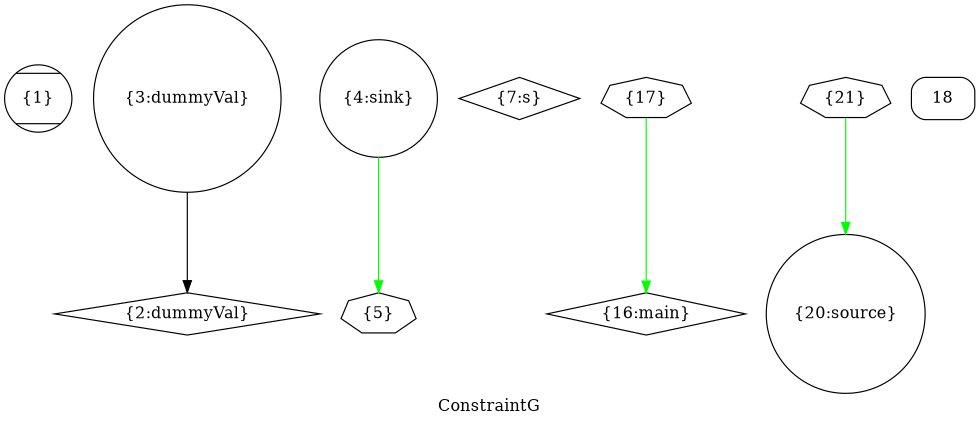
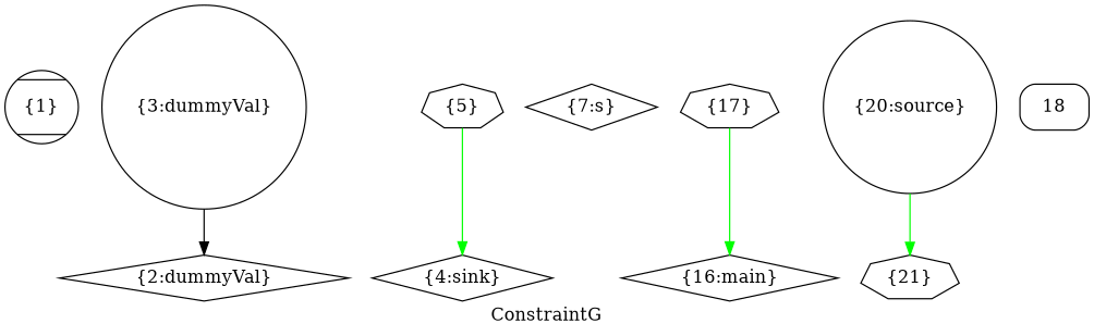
  digraph {
    label=ConstraintG
    node [shape=diamond]
    edge [color=green]
    n1 [label="{1}" shape=Mcircle]
    n2 [label="{2:dummyVal}"]
    n3 [label="{3:dummyVal}" shape=circle]
-   n4 [label="{4:sink}" shape=circle]
+   n4 [label="{4:sink}"]
    n5 [label="{7:s}"]
    n6 [label="{16:main}"]
    n7 [label="{20:source}" shape=circle]
    n8 [label="{5}" shape=septagon]
    n9 [label="{21}" shape=septagon]
    n10 [label="{17}" shape=septagon]
    n11 [label="{18}" shape=Mrecord]
    n3 -> n2 [color=black]
-   n4 -> n8
-   n9 -> n7
+   n8 -> n4
+   n7 -> n9
    n10 -> n6
  }
